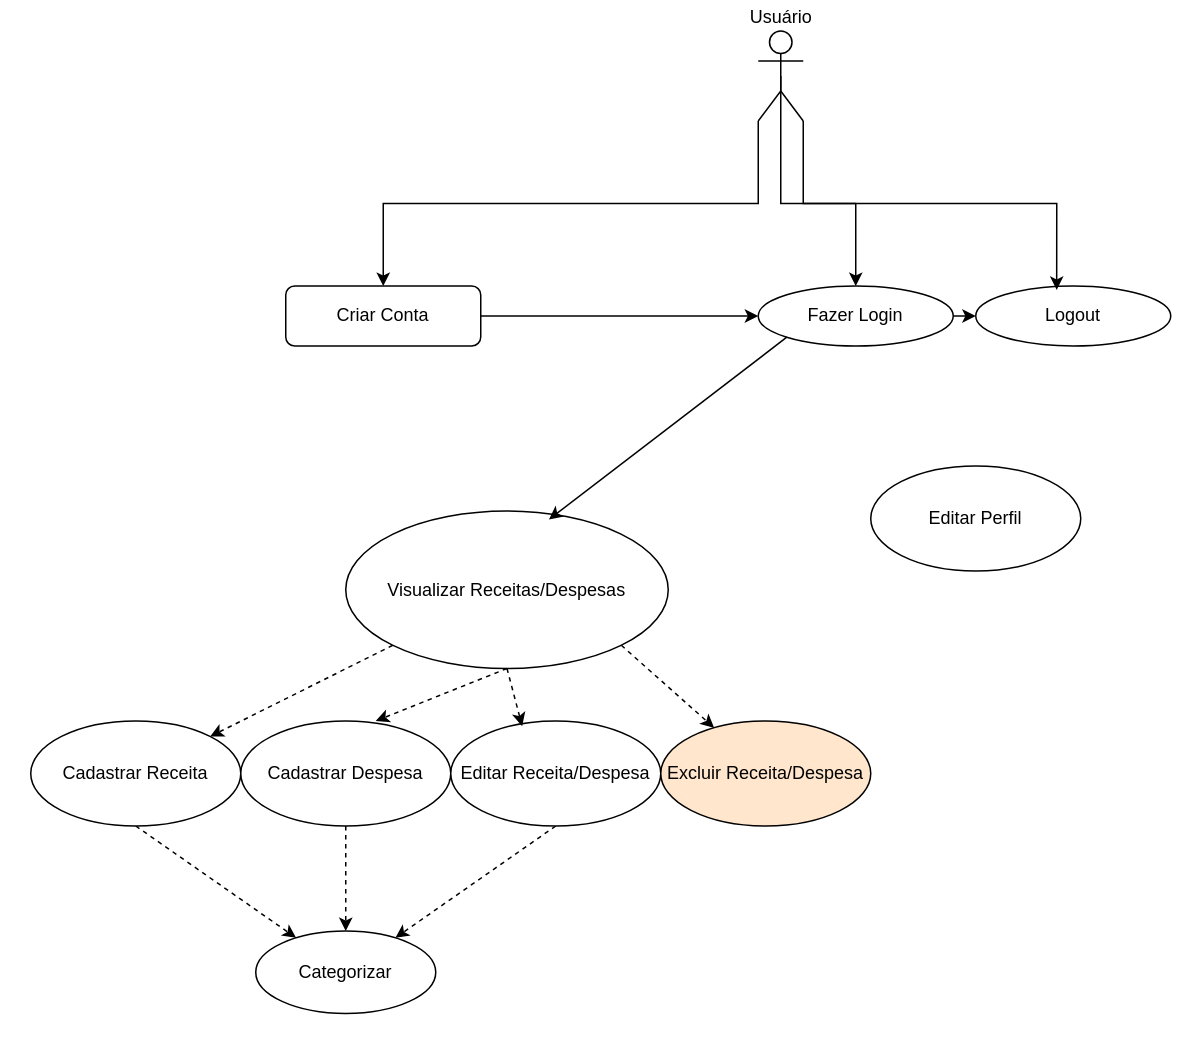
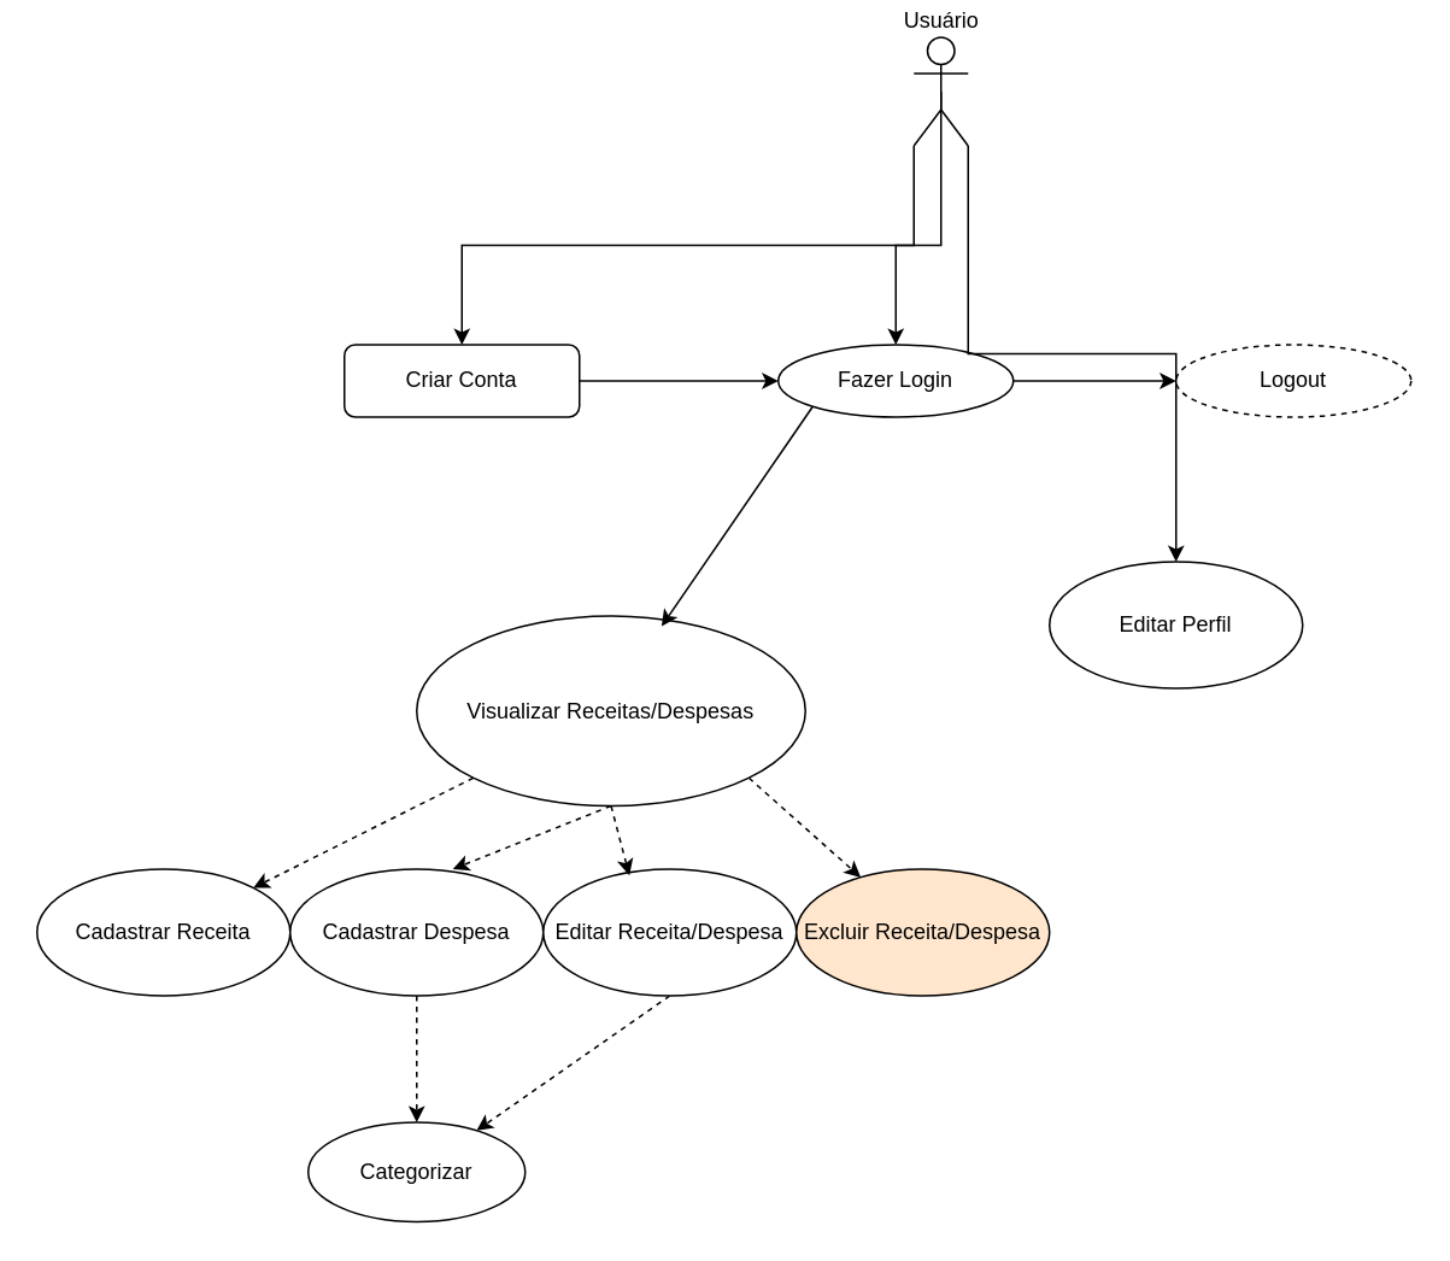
  <mxCell id="0" />
  <mxCell id="1" parent="0" />
  <mxCell id="2" style="edgeStyle=orthogonalEdgeStyle;rounded=0;orthogonalLoop=1;jettySize=auto;html=1;exitX=0;exitY=1;exitDx=0;exitDy=0;exitPerimeter=0;entryX=0.5;entryY=0;entryDx=0;entryDy=0;" parent="1" source="4" target="6" edge="1"><mxGeometry relative="1" as="geometry" /></mxCell>
  <mxCell id="3" style="edgeStyle=orthogonalEdgeStyle;rounded=0;orthogonalLoop=1;jettySize=auto;html=1;exitX=0.5;exitY=0.5;exitDx=0;exitDy=0;exitPerimeter=0;" parent="1" source="4" target="8" edge="1"><mxGeometry relative="1" as="geometry" /></mxCell>
  <mxCell id="4" value="Usuário" style="shape=umlActor;verticalLabelPosition=top;verticalAlign=bottom;html=1;labelPosition=center;align=center;" parent="1" vertex="1"><mxGeometry x="505" y="20" width="30" height="60" as="geometry" /></mxCell>
  <mxCell id="5" style="edgeStyle=orthogonalEdgeStyle;rounded=0;orthogonalLoop=1;jettySize=auto;html=1;entryX=0;entryY=0.5;entryDx=0;entryDy=0;" edge="1" parent="1" source="6" target="8"><mxGeometry relative="1" as="geometry" /></mxCell>
  <mxCell id="6" value="Criar Conta" style="whiteSpace=wrap;html=1;rounded=1;" parent="1" vertex="1"><mxGeometry x="190" y="190" width="130" height="40" as="geometry" /></mxCell>
  <mxCell id="7" style="edgeStyle=orthogonalEdgeStyle;rounded=0;orthogonalLoop=1;jettySize=auto;html=1;exitX=1;exitY=0.5;exitDx=0;exitDy=0;entryX=0;entryY=0.5;entryDx=0;entryDy=0;" edge="1" parent="1" source="8" target="9"><mxGeometry relative="1" as="geometry" /></mxCell>
- <mxCell id="8" value="Fazer Login" style="ellipse;whiteSpace=wrap;html=1;" parent="1" vertex="1"><mxGeometry x="505" y="190" width="130" height="40" as="geometry" /></mxCell>
- <mxCell id="9" value="Logout" style="ellipse;whiteSpace=wrap;html=1;" parent="1" vertex="1"><mxGeometry x="650" y="190" width="130" height="40" as="geometry" /></mxCell>
- <mxCell id="10" style="edgeStyle=orthogonalEdgeStyle;rounded=0;orthogonalLoop=1;jettySize=auto;html=1;exitX=1;exitY=1;exitDx=0;exitDy=0;exitPerimeter=0;entryX=0.415;entryY=0.066;entryDx=0;entryDy=0;entryPerimeter=0;" parent="1" source="4" target="9" edge="1"><mxGeometry relative="1" as="geometry" /></mxCell>
+ <mxCell id="8" value="Fazer Login" style="ellipse;whiteSpace=wrap;html=1;" parent="1" vertex="1"><mxGeometry x="430" y="190" width="130" height="40" as="geometry" /></mxCell>
+ <mxCell id="9" value="Logout" style="ellipse;whiteSpace=wrap;html=1;dashed=1;" parent="1" vertex="1"><mxGeometry x="650" y="190" width="130" height="40" as="geometry" /></mxCell>
+ <mxCell id="10" style="edgeStyle=orthogonalEdgeStyle;rounded=0;orthogonalLoop=1;jettySize=auto;html=1;exitX=1;exitY=1;exitDx=0;exitDy=0;exitPerimeter=0;" parent="1" source="4" target="14" edge="1"><mxGeometry relative="1" as="geometry" /></mxCell>
  <mxCell id="11" style="rounded=0;orthogonalLoop=1;jettySize=auto;html=1;exitX=1;exitY=1;exitDx=0;exitDy=0;dashed=1;" parent="1" source="13" target="22" edge="1"><mxGeometry relative="1" as="geometry" /></mxCell>
  <mxCell id="12" style="rounded=0;orthogonalLoop=1;jettySize=auto;html=1;exitX=0;exitY=1;exitDx=0;exitDy=0;dashed=1;" parent="1" source="13" target="17" edge="1"><mxGeometry relative="1" as="geometry" /></mxCell>
  <mxCell id="13" value="Visualizar Receitas/Despesas" style="ellipse;whiteSpace=wrap;html=1;" parent="1" vertex="1"><mxGeometry x="230" y="340" width="215" height="105" as="geometry" /></mxCell>
  <mxCell id="14" value="Editar Perfil" style="ellipse;whiteSpace=wrap;html=1;" parent="1" vertex="1"><mxGeometry x="580" y="310" width="140" height="70" as="geometry" /></mxCell>
  <mxCell id="15" style="rounded=0;orthogonalLoop=1;jettySize=auto;html=1;exitX=0;exitY=1;exitDx=0;exitDy=0;entryX=0.63;entryY=0.054;entryDx=0;entryDy=0;entryPerimeter=0;" parent="1" source="8" target="13" edge="1"><mxGeometry relative="1" as="geometry" /></mxCell>
- <mxCell id="16" style="rounded=0;orthogonalLoop=1;jettySize=auto;html=1;exitX=0.5;exitY=1;exitDx=0;exitDy=0;dashed=1;" parent="1" source="17" target="25" edge="1"><mxGeometry relative="1" as="geometry" /></mxCell>
  <mxCell id="17" value="Cadastrar Receita" style="ellipse;whiteSpace=wrap;html=1;" parent="1" vertex="1"><mxGeometry x="20" y="480" width="140" height="70" as="geometry" /></mxCell>
  <mxCell id="18" style="rounded=0;orthogonalLoop=1;jettySize=auto;html=1;dashed=1;" parent="1" target="25" edge="1"><mxGeometry relative="1" as="geometry"><mxPoint x="230" y="550" as="sourcePoint" /></mxGeometry></mxCell>
  <mxCell id="19" value="Cadastrar Despesa" style="ellipse;whiteSpace=wrap;html=1;" parent="1" vertex="1"><mxGeometry x="160" y="480" width="140" height="70" as="geometry" /></mxCell>
  <mxCell id="20" style="rounded=0;orthogonalLoop=1;jettySize=auto;html=1;exitX=0.5;exitY=1;exitDx=0;exitDy=0;dashed=1;" parent="1" source="21" target="25" edge="1"><mxGeometry relative="1" as="geometry" /></mxCell>
  <mxCell id="21" value="Editar Receita/Despesa" style="ellipse;whiteSpace=wrap;html=1;" parent="1" vertex="1"><mxGeometry x="300" y="480" width="140" height="70" as="geometry" /></mxCell>
  <mxCell id="22" value="Excluir Receita/Despesa" style="ellipse;whiteSpace=wrap;html=1;fillColor=#ffe6cc;" parent="1" vertex="1"><mxGeometry x="440" y="480" width="140" height="70" as="geometry" /></mxCell>
  <mxCell id="23" style="rounded=0;orthogonalLoop=1;jettySize=auto;html=1;exitX=0.5;exitY=1;exitDx=0;exitDy=0;entryX=0.34;entryY=0.049;entryDx=0;entryDy=0;entryPerimeter=0;dashed=1;" parent="1" source="13" target="21" edge="1"><mxGeometry relative="1" as="geometry" /></mxCell>
  <mxCell id="24" style="rounded=0;orthogonalLoop=1;jettySize=auto;html=1;exitX=0.5;exitY=1;exitDx=0;exitDy=0;entryX=0.643;entryY=0;entryDx=0;entryDy=0;entryPerimeter=0;dashed=1;" parent="1" source="13" target="19" edge="1"><mxGeometry relative="1" as="geometry" /></mxCell>
  <mxCell id="25" value="Categorizar" style="ellipse;whiteSpace=wrap;html=1;" parent="1" vertex="1"><mxGeometry x="170" y="620" width="120" height="55" as="geometry" /></mxCell>
